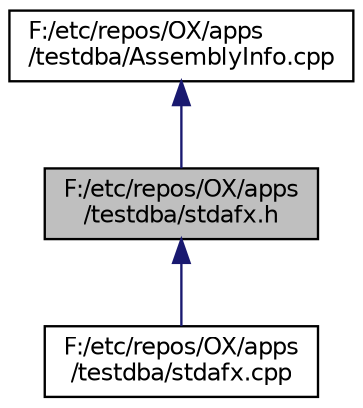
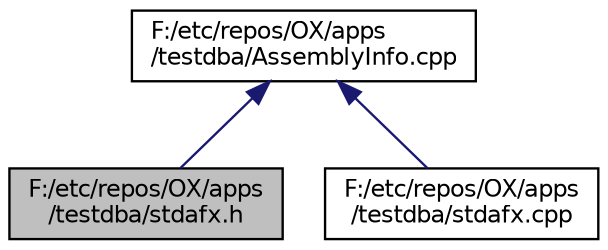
  digraph {
    node [color=black fillcolor=white fontname=Helvetica fontsize=10 shape=record style=filled]
    edge [color=midnightblue dir=back fontname=Helvetica fontsize=10 labelfontname=Helvetica labelfontsize=10 style=solid]
    n1 [fillcolor=grey75 fontcolor=black height=0.2 label="F:/etc/repos/OX/apps\l/testdba/stdafx.h" width=0.4]
    n2 [height=0.2 label="F:/etc/repos/OX/apps\l/testdba/stdafx.cpp" width=0.4]
    n3 [height=0.2 label="F:/etc/repos/OX/apps\l/testdba/AssemblyInfo.cpp" width=0.4]
-   n1 -> n2
+   n3 -> n2
    n3 -> n1
  }
